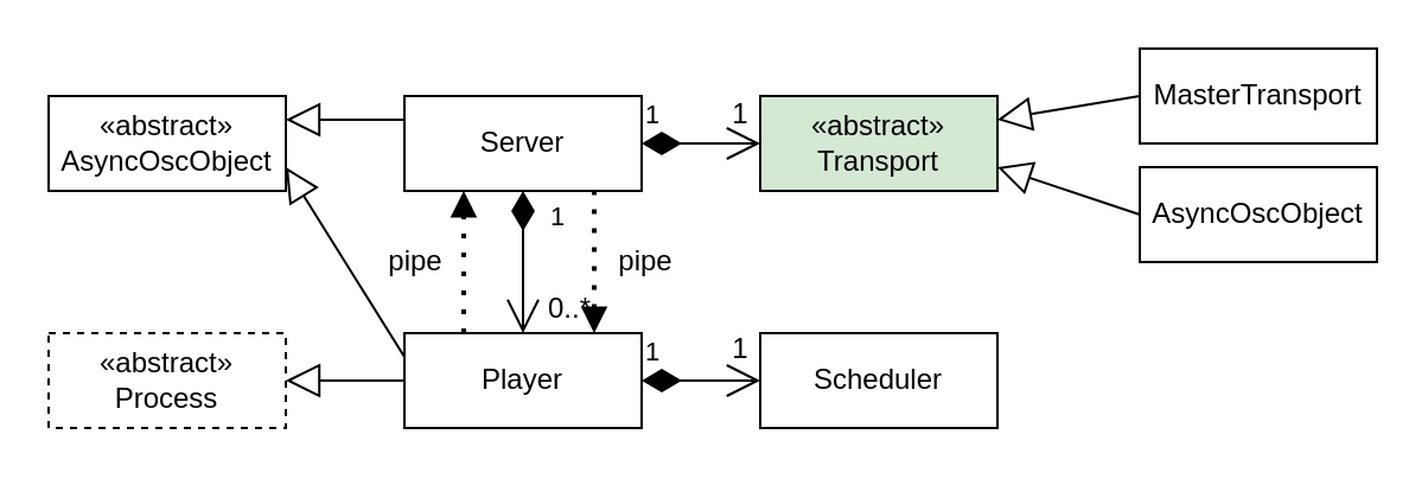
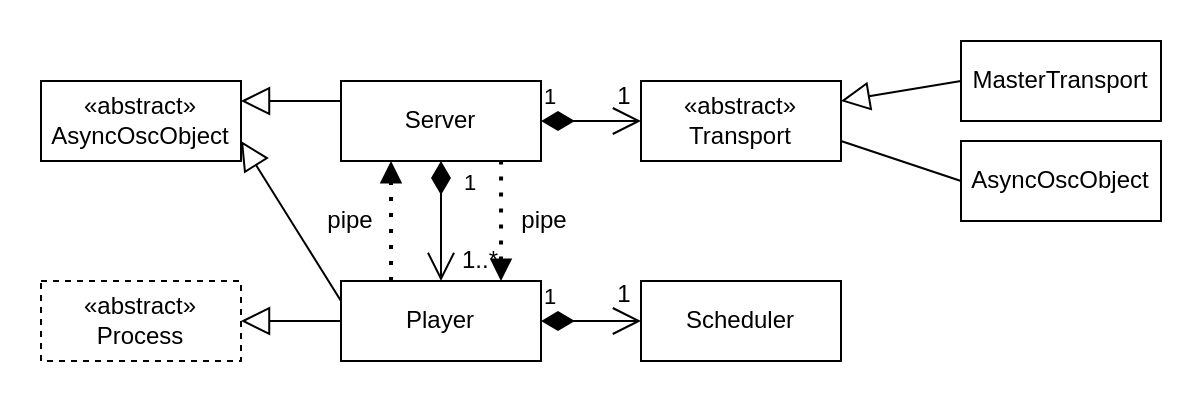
  <mxCell id="0" />
  <mxCell id="1" parent="0" />
  <mxCell id="2" value="Server" style="rounded=0;whiteSpace=wrap;html=1;" parent="1" vertex="1"><mxGeometry x="170" y="40" width="100" height="40" as="geometry" /></mxCell>
  <mxCell id="3" value="Player" style="rounded=0;whiteSpace=wrap;html=1;" parent="1" vertex="1"><mxGeometry x="170" y="140" width="100" height="40" as="geometry" /></mxCell>
- <mxCell id="4" value="«abstract»&lt;br&gt;Transport" style="rounded=0;whiteSpace=wrap;html=1;fillColor=#d5e8d4;" parent="1" vertex="1"><mxGeometry x="320" y="40" width="100" height="40" as="geometry" /></mxCell>
+ <mxCell id="4" value="«abstract»&lt;br&gt;Transport" style="rounded=0;whiteSpace=wrap;html=1;" parent="1" vertex="1"><mxGeometry x="320" y="40" width="100" height="40" as="geometry" /></mxCell>
  <mxCell id="5" value="MasterTransport" style="rounded=0;whiteSpace=wrap;html=1;" parent="1" vertex="1"><mxGeometry x="480" y="20" width="100" height="40" as="geometry" /></mxCell>
  <mxCell id="6" value="AsyncOscObject" style="rounded=0;whiteSpace=wrap;html=1;" parent="1" vertex="1"><mxGeometry x="480" y="70" width="100" height="40" as="geometry" /></mxCell>
  <mxCell id="7" value="Scheduler" style="rounded=0;whiteSpace=wrap;html=1;" parent="1" vertex="1"><mxGeometry x="320" y="140" width="100" height="40" as="geometry" /></mxCell>
  <mxCell id="8" value="1" style="endArrow=open;html=1;endSize=12;startArrow=diamondThin;startSize=14;startFill=1;edgeStyle=orthogonalEdgeStyle;align=left;verticalAlign=bottom;entryX=0;entryY=0.5;entryDx=0;entryDy=0;" parent="1" source="2" target="4" edge="1"><mxGeometry x="-1" y="3" relative="1" as="geometry"><mxPoint x="270" y="60" as="sourcePoint" /><mxPoint x="430" y="60" as="targetPoint" /></mxGeometry></mxCell>
  <mxCell id="9" value="1" style="endArrow=open;html=1;endSize=12;startArrow=diamondThin;startSize=14;startFill=1;edgeStyle=orthogonalEdgeStyle;align=left;verticalAlign=bottom;entryX=0;entryY=0.5;entryDx=0;entryDy=0;exitX=1;exitY=0.5;exitDx=0;exitDy=0;" parent="1" source="3" target="7" edge="1"><mxGeometry x="-1" y="3" relative="1" as="geometry"><mxPoint x="280" y="70" as="sourcePoint" /><mxPoint x="330" y="70" as="targetPoint" /></mxGeometry></mxCell>
  <mxCell id="10" value="" style="endArrow=block;endFill=0;endSize=12;html=1;entryX=1;entryY=0.25;entryDx=0;entryDy=0;exitX=0;exitY=0.5;exitDx=0;exitDy=0;" parent="1" source="5" target="4" edge="1"><mxGeometry width="160" relative="1" as="geometry"><mxPoint x="460" y="40" as="sourcePoint" /><mxPoint x="590" y="60" as="targetPoint" /></mxGeometry></mxCell>
- <mxCell id="11" value="" style="endArrow=block;endFill=0;endSize=12;html=1;entryX=1;entryY=0.75;entryDx=0;entryDy=0;exitX=0;exitY=0.5;exitDx=0;exitDy=0;" parent="1" source="6" target="4" edge="1"><mxGeometry width="160" relative="1" as="geometry"><mxPoint x="490" y="40" as="sourcePoint" /><mxPoint x="430" y="70" as="targetPoint" /></mxGeometry></mxCell>
+ <mxCell id="11" value="" style="endArrow=none;endFill=0;endSize=12;html=1;entryX=1;entryY=0.75;entryDx=0;entryDy=0;exitX=0;exitY=0.5;exitDx=0;exitDy=0;" parent="1" source="6" target="4" edge="1"><mxGeometry width="160" relative="1" as="geometry"><mxPoint x="490" y="40" as="sourcePoint" /><mxPoint x="430" y="70" as="targetPoint" /></mxGeometry></mxCell>
  <mxCell id="12" value="1" style="endArrow=open;html=1;endSize=12;startArrow=diamondThin;startSize=14;startFill=1;edgeStyle=orthogonalEdgeStyle;align=left;verticalAlign=bottom;" parent="1" source="2" target="3" edge="1"><mxGeometry x="-0.333" y="10" relative="1" as="geometry"><mxPoint x="220" y="70" as="sourcePoint" /><mxPoint x="380" y="70" as="targetPoint" /><mxPoint as="offset" /></mxGeometry></mxCell>
- <mxCell id="13" value="0..*" style="text;html=1;strokeColor=none;fillColor=none;align=center;verticalAlign=middle;whiteSpace=wrap;rounded=0;" parent="1" vertex="1"><mxGeometry x="220" y="120" width="40" height="20" as="geometry" /></mxCell>
+ <mxCell id="13" value="1..*" style="text;html=1;strokeColor=none;fillColor=none;align=center;verticalAlign=middle;whiteSpace=wrap;rounded=0;" parent="1" vertex="1"><mxGeometry x="220" y="120" width="40" height="20" as="geometry" /></mxCell>
  <mxCell id="14" value="1" style="text;html=1;strokeColor=none;fillColor=none;align=center;verticalAlign=middle;whiteSpace=wrap;rounded=0;" parent="1" vertex="1"><mxGeometry x="292" y="137" width="40" height="20" as="geometry" /></mxCell>
  <mxCell id="15" value="1" style="text;html=1;strokeColor=none;fillColor=none;align=center;verticalAlign=middle;whiteSpace=wrap;rounded=0;" parent="1" vertex="1"><mxGeometry x="292" y="38" width="40" height="20" as="geometry" /></mxCell>
  <mxCell id="16" value="" style="endArrow=block;dashed=1;html=1;dashPattern=1 3;strokeWidth=2;startArrow=none;startFill=0;endFill=1;exitX=0.25;exitY=0;exitDx=0;exitDy=0;" edge="1" parent="1" source="3"><mxGeometry width="50" height="50" relative="1" as="geometry"><mxPoint x="198" y="140" as="sourcePoint" /><mxPoint x="195" y="80" as="targetPoint" /></mxGeometry></mxCell>
  <mxCell id="17" value="" style="endArrow=none;dashed=1;html=1;dashPattern=1 3;strokeWidth=2;startArrow=block;startFill=1;entryX=0.864;entryY=0.98;entryDx=0;entryDy=0;entryPerimeter=0;" edge="1" parent="1"><mxGeometry width="50" height="50" relative="1" as="geometry"><mxPoint x="250" y="140" as="sourcePoint" /><mxPoint x="250.04" y="79.5" as="targetPoint" /></mxGeometry></mxCell>
  <mxCell id="18" value="pipe" style="text;html=1;strokeColor=none;fillColor=none;align=center;verticalAlign=middle;whiteSpace=wrap;rounded=0;fontSize=12;opacity=20;" vertex="1" parent="1"><mxGeometry x="252" y="100" width="40" height="20" as="geometry" /></mxCell>
  <mxCell id="19" value="pipe" style="text;html=1;strokeColor=none;fillColor=none;align=center;verticalAlign=middle;whiteSpace=wrap;rounded=0;fontSize=12;opacity=20;" vertex="1" parent="1"><mxGeometry x="155" y="100" width="40" height="20" as="geometry" /></mxCell>
  <mxCell id="20" value="«abstract»&lt;br&gt;Process" style="rounded=0;whiteSpace=wrap;html=1;dashed=1;" vertex="1" parent="1"><mxGeometry x="20" y="140" width="100" height="40" as="geometry" /></mxCell>
  <mxCell id="21" value="" style="endArrow=block;endFill=0;endSize=12;html=1;entryX=1;entryY=0.5;entryDx=0;entryDy=0;exitX=0;exitY=0.5;exitDx=0;exitDy=0;" edge="1" parent="1" source="3" target="20"><mxGeometry width="160" relative="1" as="geometry"><mxPoint x="180" y="70" as="sourcePoint" /><mxPoint x="130" y="110" as="targetPoint" /></mxGeometry></mxCell>
  <mxCell id="22" value="«abstract»&lt;br&gt;AsyncOscObject" style="rounded=0;whiteSpace=wrap;html=1;" vertex="1" parent="1"><mxGeometry x="20" y="40" width="100" height="40" as="geometry" /></mxCell>
  <mxCell id="23" value="" style="endArrow=block;endFill=0;endSize=12;html=1;entryX=1;entryY=0.5;entryDx=0;entryDy=0;exitX=0;exitY=0.5;exitDx=0;exitDy=0;" edge="1" parent="1"><mxGeometry width="160" relative="1" as="geometry"><mxPoint x="170" y="50" as="sourcePoint" /><mxPoint x="120" y="50" as="targetPoint" /></mxGeometry></mxCell>
  <mxCell id="24" value="" style="endArrow=block;endFill=0;endSize=12;html=1;entryX=1;entryY=0.5;entryDx=0;entryDy=0;exitX=0;exitY=0.25;exitDx=0;exitDy=0;" edge="1" parent="1" source="3"><mxGeometry width="160" relative="1" as="geometry"><mxPoint x="170" y="70" as="sourcePoint" /><mxPoint x="120" y="70" as="targetPoint" /></mxGeometry></mxCell>
